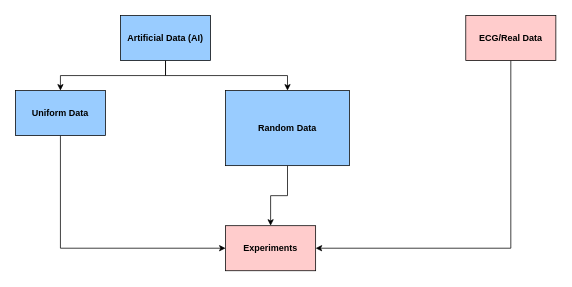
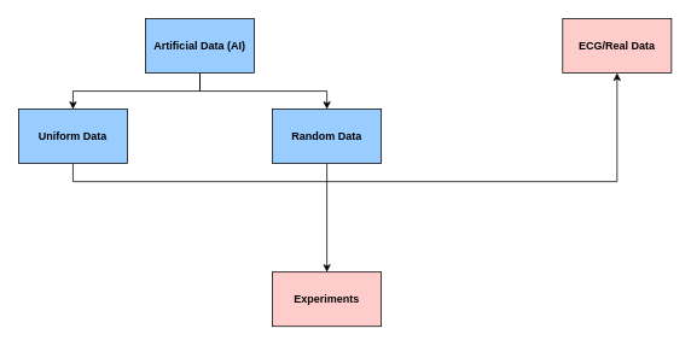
  <mxCell id="0" />
  <mxCell id="1" parent="0" />
  <mxCell id="2" style="edgeStyle=orthogonalEdgeStyle;rounded=0;orthogonalLoop=1;jettySize=auto;html=1;exitX=0.5;exitY=1;exitDx=0;exitDy=0;entryX=0.5;entryY=0;entryDx=0;entryDy=0;" parent="1" source="4" target="8" edge="1"><mxGeometry relative="1" as="geometry" /></mxCell>
  <mxCell id="3" style="edgeStyle=orthogonalEdgeStyle;rounded=0;orthogonalLoop=1;jettySize=auto;html=1;exitX=0.5;exitY=1;exitDx=0;exitDy=0;entryX=0.5;entryY=0;entryDx=0;entryDy=0;" parent="1" source="4" target="10" edge="1"><mxGeometry relative="1" as="geometry" /></mxCell>
  <mxCell id="4" value="&lt;b&gt;Artificial Data (AI)&lt;br&gt;&lt;/b&gt;" style="rounded=0;whiteSpace=wrap;html=1;fillColor=#99CCFF;" parent="1" vertex="1"><mxGeometry x="160" y="20" width="120" height="60" as="geometry" /></mxCell>
- <mxCell id="5" style="edgeStyle=orthogonalEdgeStyle;rounded=0;orthogonalLoop=1;jettySize=auto;html=1;exitX=0.5;exitY=1;exitDx=0;exitDy=0;entryX=1;entryY=0.5;entryDx=0;entryDy=0;" parent="1" source="6" target="11" edge="1"><mxGeometry relative="1" as="geometry" /></mxCell>
  <mxCell id="6" value="&lt;b&gt;ECG/Real Data &lt;br&gt;&lt;/b&gt;" style="rounded=0;whiteSpace=wrap;html=1;fillColor=#FFCCCC;" parent="1" vertex="1"><mxGeometry x="620" y="20" width="120" height="60" as="geometry" /></mxCell>
- <mxCell id="7" style="edgeStyle=orthogonalEdgeStyle;rounded=0;orthogonalLoop=1;jettySize=auto;html=1;exitX=0.5;exitY=1;exitDx=0;exitDy=0;entryX=0;entryY=0.5;entryDx=0;entryDy=0;" parent="1" source="8" target="11" edge="1"><mxGeometry relative="1" as="geometry" /></mxCell>
+ <mxCell id="7" style="edgeStyle=orthogonalEdgeStyle;rounded=0;orthogonalLoop=1;jettySize=auto;html=1;exitX=0.5;exitY=1;exitDx=0;exitDy=0;" parent="1" source="8" target="6" edge="1"><mxGeometry relative="1" as="geometry" /></mxCell>
  <mxCell id="8" value="&lt;b&gt;Uniform Data&lt;/b&gt;" style="rounded=0;whiteSpace=wrap;html=1;fillColor=#99CCFF;" parent="1" vertex="1"><mxGeometry x="20" y="120" width="120" height="60" as="geometry" /></mxCell>
  <mxCell id="9" style="edgeStyle=orthogonalEdgeStyle;rounded=0;orthogonalLoop=1;jettySize=auto;html=1;exitX=0.5;exitY=1;exitDx=0;exitDy=0;entryX=0.5;entryY=0;entryDx=0;entryDy=0;" parent="1" source="10" target="11" edge="1"><mxGeometry relative="1" as="geometry" /></mxCell>
- <mxCell id="10" value="&lt;b&gt;Random Data&lt;/b&gt;" style="rounded=0;whiteSpace=wrap;html=1;fillColor=#99CCFF;" parent="1" vertex="1"><mxGeometry x="300" y="120" width="165" height="100" as="geometry" /></mxCell>
+ <mxCell id="10" value="&lt;b&gt;Random Data&lt;/b&gt;" style="rounded=0;whiteSpace=wrap;html=1;fillColor=#99CCFF;" parent="1" vertex="1"><mxGeometry x="300" y="120" width="120" height="60" as="geometry" /></mxCell>
  <mxCell id="11" value="&lt;b&gt;Experiments&lt;/b&gt;" style="rounded=0;whiteSpace=wrap;html=1;fillColor=#ffcccc;" parent="1" vertex="1"><mxGeometry x="300" y="300" width="120" height="60" as="geometry" /></mxCell>
